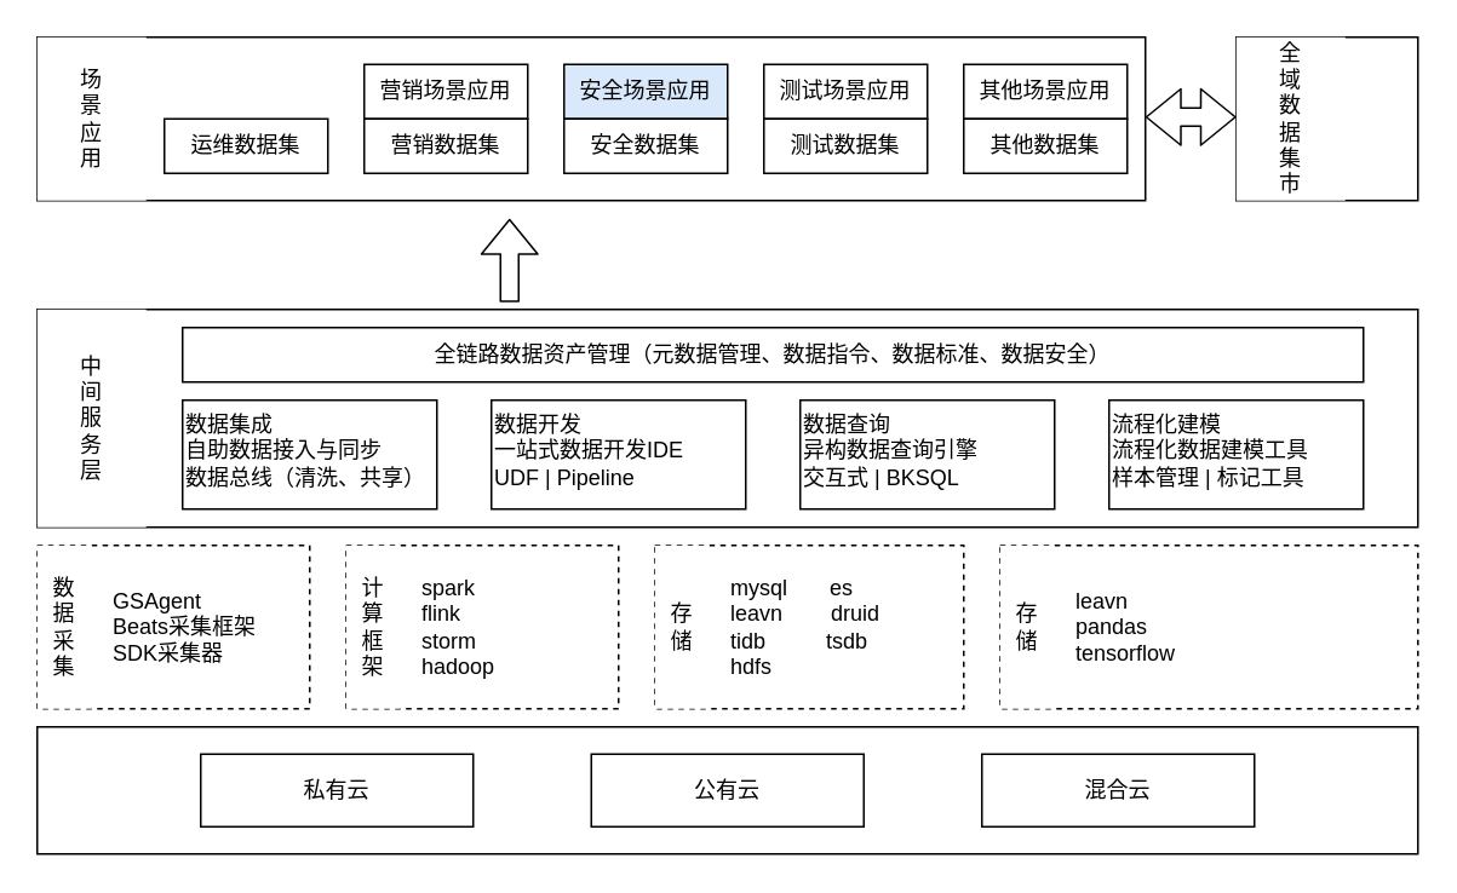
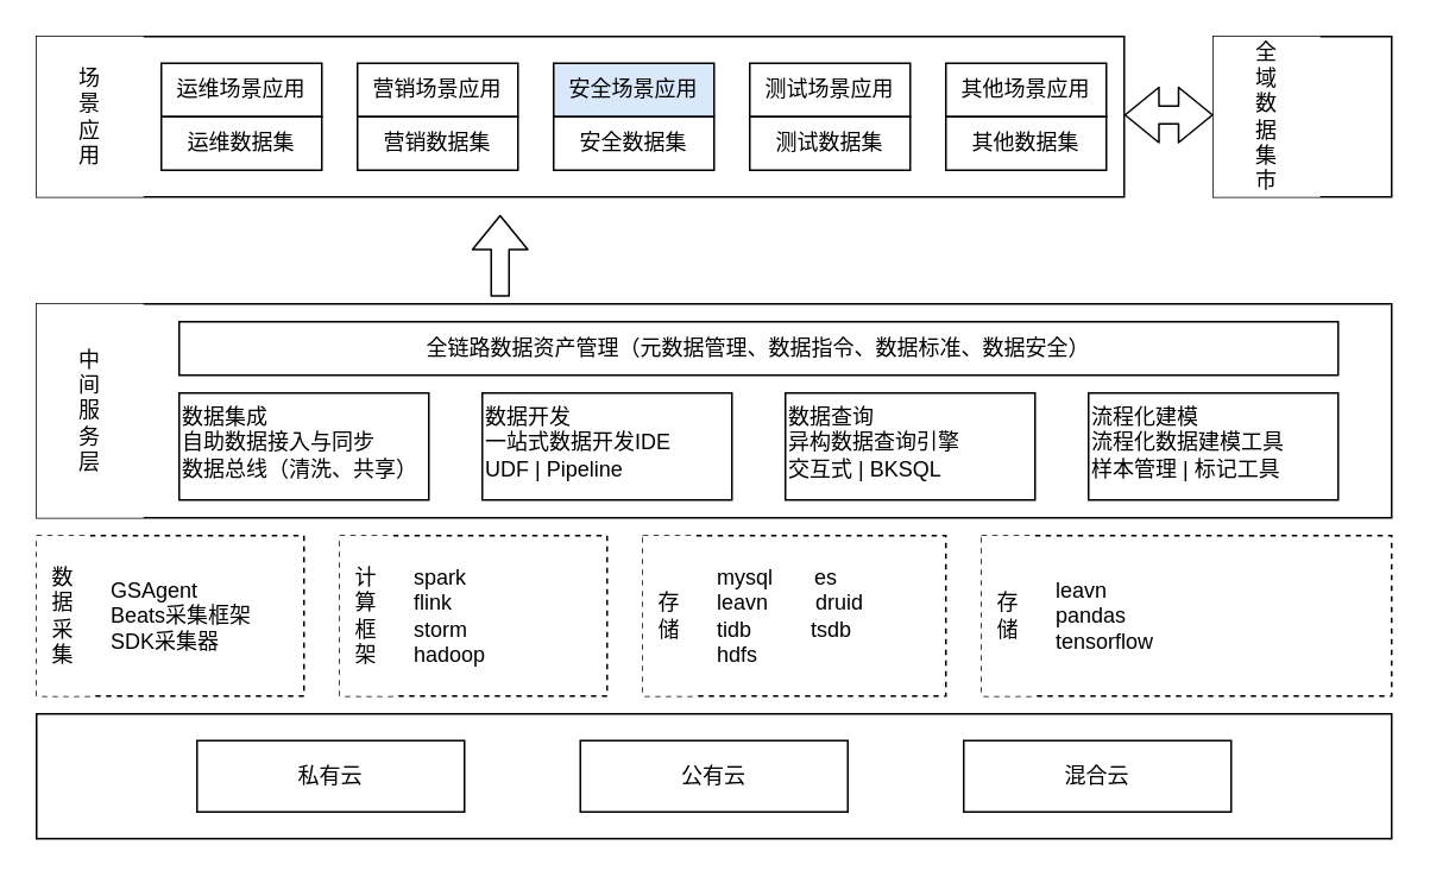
  <mxCell id="0" />
  <mxCell id="1" parent="0" />
  <mxCell id="2" value="" style="rounded=0;whiteSpace=wrap;html=1;" vertex="1" parent="1"><mxGeometry x="20" y="400" width="760" height="70" as="geometry" /></mxCell>
  <mxCell id="3" value="公有云" style="rounded=0;whiteSpace=wrap;html=1;" vertex="1" parent="1"><mxGeometry x="325" y="415" width="150" height="40" as="geometry" /></mxCell>
  <mxCell id="4" value="私有云" style="rounded=0;whiteSpace=wrap;html=1;" vertex="1" parent="1"><mxGeometry x="110" y="415" width="150" height="40" as="geometry" /></mxCell>
  <mxCell id="5" value="混合云" style="rounded=0;whiteSpace=wrap;html=1;" vertex="1" parent="1"><mxGeometry x="540" y="415" width="150" height="40" as="geometry" /></mxCell>
  <mxCell id="6" value="GSAgent&lt;br&gt;Beats采集框架&lt;br&gt;SDK采集器" style="rounded=0;whiteSpace=wrap;html=1;dashed=1;align=left;spacingLeft=40;" vertex="1" parent="1"><mxGeometry x="20" y="300" width="150" height="90" as="geometry" /></mxCell>
  <mxCell id="7" value="数&lt;br&gt;据&lt;br&gt;采&lt;br&gt;集" style="rounded=0;whiteSpace=wrap;html=1;dashed=1;strokeColor=none;" vertex="1" parent="1"><mxGeometry x="20" y="300" width="30" height="90" as="geometry" /></mxCell>
  <mxCell id="8" value="spark&lt;br&gt;flink&lt;br&gt;storm&lt;br&gt;hadoop" style="rounded=0;whiteSpace=wrap;html=1;dashed=1;align=left;spacingLeft=40;" vertex="1" parent="1"><mxGeometry x="190" y="300" width="150" height="90" as="geometry" /></mxCell>
  <mxCell id="9" value="计&lt;br&gt;算&lt;br&gt;框&lt;br&gt;架" style="rounded=0;whiteSpace=wrap;html=1;dashed=1;strokeColor=none;" vertex="1" parent="1"><mxGeometry x="190" y="300" width="30" height="90" as="geometry" /></mxCell>
  <mxCell id="10" value="mysql&amp;nbsp; &amp;nbsp; &amp;nbsp; &amp;nbsp;es&lt;br&gt;leavn&amp;nbsp; &amp;nbsp; &amp;nbsp; &amp;nbsp; druid&lt;br&gt;tidb&amp;nbsp; &amp;nbsp; &amp;nbsp; &amp;nbsp; &amp;nbsp; tsdb&lt;br&gt;hdfs" style="rounded=0;whiteSpace=wrap;html=1;dashed=1;align=left;spacingLeft=40;" vertex="1" parent="1"><mxGeometry x="360" y="300" width="170" height="90" as="geometry" /></mxCell>
  <mxCell id="11" value="存&lt;br&gt;储" style="rounded=0;whiteSpace=wrap;html=1;dashed=1;strokeColor=none;" vertex="1" parent="1"><mxGeometry x="360" y="300" width="30" height="90" as="geometry" /></mxCell>
  <mxCell id="12" value="leavn&lt;br&gt;pandas&lt;br&gt;tensorflow" style="rounded=0;whiteSpace=wrap;html=1;dashed=1;align=left;spacingLeft=40;" vertex="1" parent="1"><mxGeometry x="550" y="300" width="230" height="90" as="geometry" /></mxCell>
  <mxCell id="13" value="存&lt;br&gt;储" style="rounded=0;whiteSpace=wrap;html=1;dashed=1;strokeColor=none;" vertex="1" parent="1"><mxGeometry x="550" y="300" width="30" height="90" as="geometry" /></mxCell>
  <mxCell id="14" value="" style="rounded=0;whiteSpace=wrap;html=1;align=left;" vertex="1" parent="1"><mxGeometry x="20" y="170" width="760" height="120" as="geometry" /></mxCell>
  <mxCell id="15" value="中&lt;br&gt;间&lt;br&gt;服&lt;br&gt;务&lt;br&gt;层" style="rounded=0;whiteSpace=wrap;html=1;align=center;strokeColor=none;" vertex="1" parent="1"><mxGeometry x="20" y="170" width="60" height="120" as="geometry" /></mxCell>
  <mxCell id="16" value="全链路数据资产管理（元数据管理、数据指令、数据标准、数据安全）" style="rounded=0;whiteSpace=wrap;html=1;align=center;" vertex="1" parent="1"><mxGeometry x="100" y="180" width="650" height="30" as="geometry" /></mxCell>
  <mxCell id="17" value="数据集成&lt;br&gt;自助数据接入与同步&lt;br&gt;数据总线（清洗、共享）" style="rounded=0;whiteSpace=wrap;html=1;align=left;verticalAlign=top;" vertex="1" parent="1"><mxGeometry x="100" y="220" width="140" height="60" as="geometry" /></mxCell>
  <mxCell id="18" value="数据开发&lt;br&gt;一站式数据开发IDE&lt;br&gt;UDF | Pipeline" style="rounded=0;whiteSpace=wrap;html=1;align=left;verticalAlign=top;" vertex="1" parent="1"><mxGeometry x="270" y="220" width="140" height="60" as="geometry" /></mxCell>
  <mxCell id="19" value="数据查询&lt;br&gt;异构数据查询引擎&lt;br&gt;交互式 | BKSQL" style="rounded=0;whiteSpace=wrap;html=1;align=left;verticalAlign=top;" vertex="1" parent="1"><mxGeometry x="440" y="220" width="140" height="60" as="geometry" /></mxCell>
  <mxCell id="20" value="流程化建模&lt;br&gt;流程化数据建模工具&lt;br&gt;样本管理 | 标记工具" style="rounded=0;whiteSpace=wrap;html=1;align=left;verticalAlign=top;" vertex="1" parent="1"><mxGeometry x="610" y="220" width="140" height="60" as="geometry" /></mxCell>
  <mxCell id="21" value="" style="rounded=0;whiteSpace=wrap;html=1;align=left;" vertex="1" parent="1"><mxGeometry x="20" y="20" width="610" height="90" as="geometry" /></mxCell>
+ <mxCell id="22" value="运维场景应用" style="rounded=0;whiteSpace=wrap;html=1;align=center;" vertex="1" parent="1"><mxGeometry x="90" y="35" width="90" height="30" as="geometry" /></mxCell>
  <mxCell id="23" value="场&lt;br&gt;景&lt;br&gt;应&lt;br&gt;用" style="rounded=0;whiteSpace=wrap;html=1;align=center;strokeColor=none;" vertex="1" parent="1"><mxGeometry x="20" y="20" width="60" height="90" as="geometry" /></mxCell>
  <mxCell id="24" value="运维数据集" style="rounded=0;whiteSpace=wrap;html=1;align=center;" vertex="1" parent="1"><mxGeometry x="90" y="65" width="90" height="30" as="geometry" /></mxCell>
  <mxCell id="25" value="营销场景应用" style="rounded=0;whiteSpace=wrap;html=1;align=center;" vertex="1" parent="1"><mxGeometry x="200" y="35" width="90" height="30" as="geometry" /></mxCell>
  <mxCell id="26" value="营销数据集" style="rounded=0;whiteSpace=wrap;html=1;align=center;" vertex="1" parent="1"><mxGeometry x="200" y="65" width="90" height="30" as="geometry" /></mxCell>
  <mxCell id="27" value="安全场景应用" style="rounded=0;whiteSpace=wrap;html=1;align=center;fillColor=#dae8fc;" vertex="1" parent="1"><mxGeometry x="310" y="35" width="90" height="30" as="geometry" /></mxCell>
  <mxCell id="28" value="安全数据集" style="rounded=0;whiteSpace=wrap;html=1;align=center;" vertex="1" parent="1"><mxGeometry x="310" y="65" width="90" height="30" as="geometry" /></mxCell>
  <mxCell id="29" value="测试场景应用" style="rounded=0;whiteSpace=wrap;html=1;align=center;" vertex="1" parent="1"><mxGeometry x="420" y="35" width="90" height="30" as="geometry" /></mxCell>
  <mxCell id="30" value="测试数据集" style="rounded=0;whiteSpace=wrap;html=1;align=center;" vertex="1" parent="1"><mxGeometry x="420" y="65" width="90" height="30" as="geometry" /></mxCell>
  <mxCell id="31" value="其他场景应用" style="rounded=0;whiteSpace=wrap;html=1;align=center;" vertex="1" parent="1"><mxGeometry x="530" y="35" width="90" height="30" as="geometry" /></mxCell>
  <mxCell id="32" value="其他数据集" style="rounded=0;whiteSpace=wrap;html=1;align=center;" vertex="1" parent="1"><mxGeometry x="530" y="65" width="90" height="30" as="geometry" /></mxCell>
  <mxCell id="33" value="" style="rounded=0;whiteSpace=wrap;html=1;align=left;" vertex="1" parent="1"><mxGeometry x="680" y="20" width="100" height="90" as="geometry" /></mxCell>
  <mxCell id="34" value="全&lt;br&gt;域&lt;br&gt;数&lt;br&gt;据&lt;br&gt;集&lt;br&gt;市" style="rounded=0;whiteSpace=wrap;html=1;align=center;strokeColor=none;" vertex="1" parent="1"><mxGeometry x="680" y="20" width="60" height="90" as="geometry" /></mxCell>
  <mxCell id="35" value="" style="shape=flexArrow;endArrow=classic;startArrow=classic;html=1;" edge="1" parent="1"><mxGeometry width="50" height="50" relative="1" as="geometry"><mxPoint x="630" y="64" as="sourcePoint" /><mxPoint x="680" y="64" as="targetPoint" /></mxGeometry></mxCell>
  <mxCell id="36" value="" style="shape=flexArrow;endArrow=classic;html=1;" edge="1" parent="1"><mxGeometry width="50" height="50" relative="1" as="geometry"><mxPoint x="280" y="166" as="sourcePoint" /><mxPoint x="280" y="120" as="targetPoint" /></mxGeometry></mxCell>
